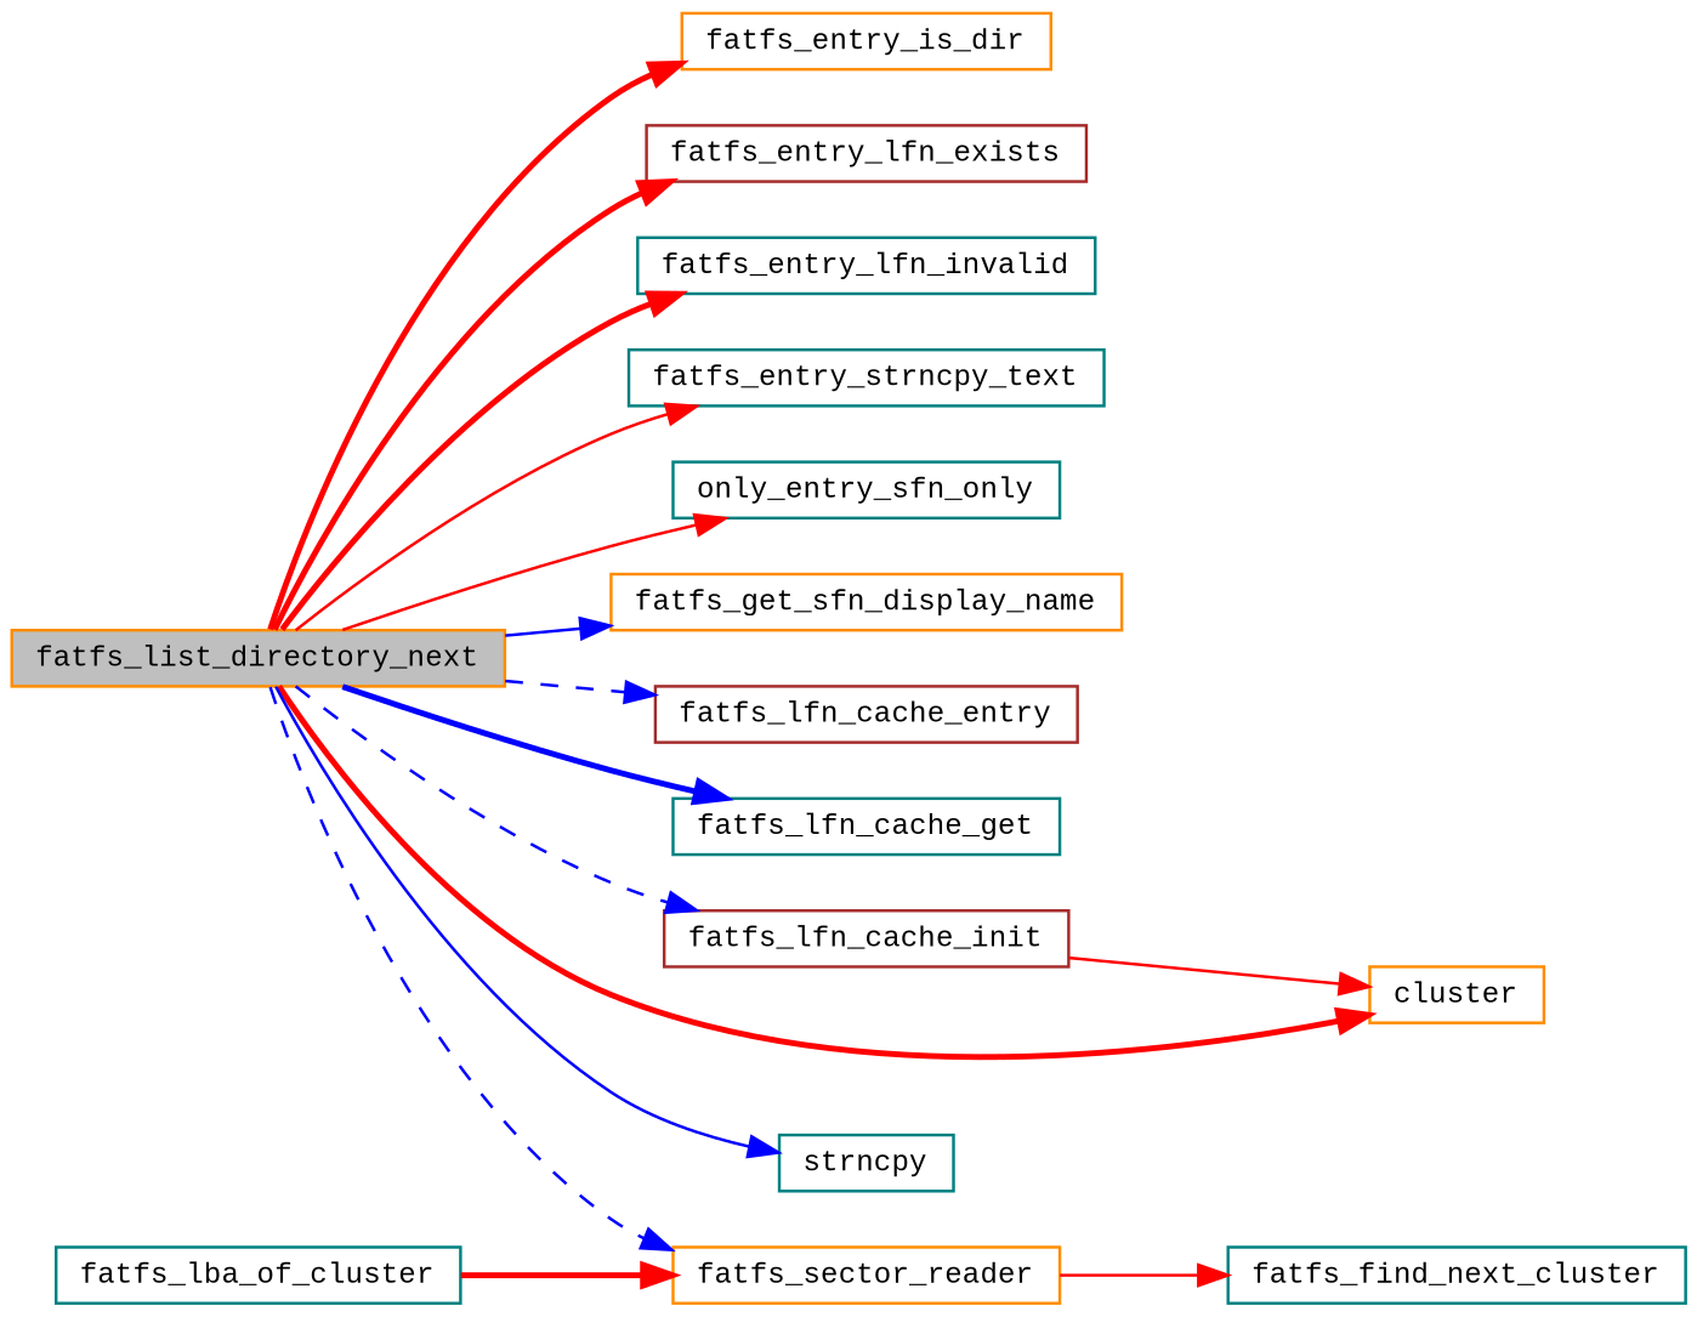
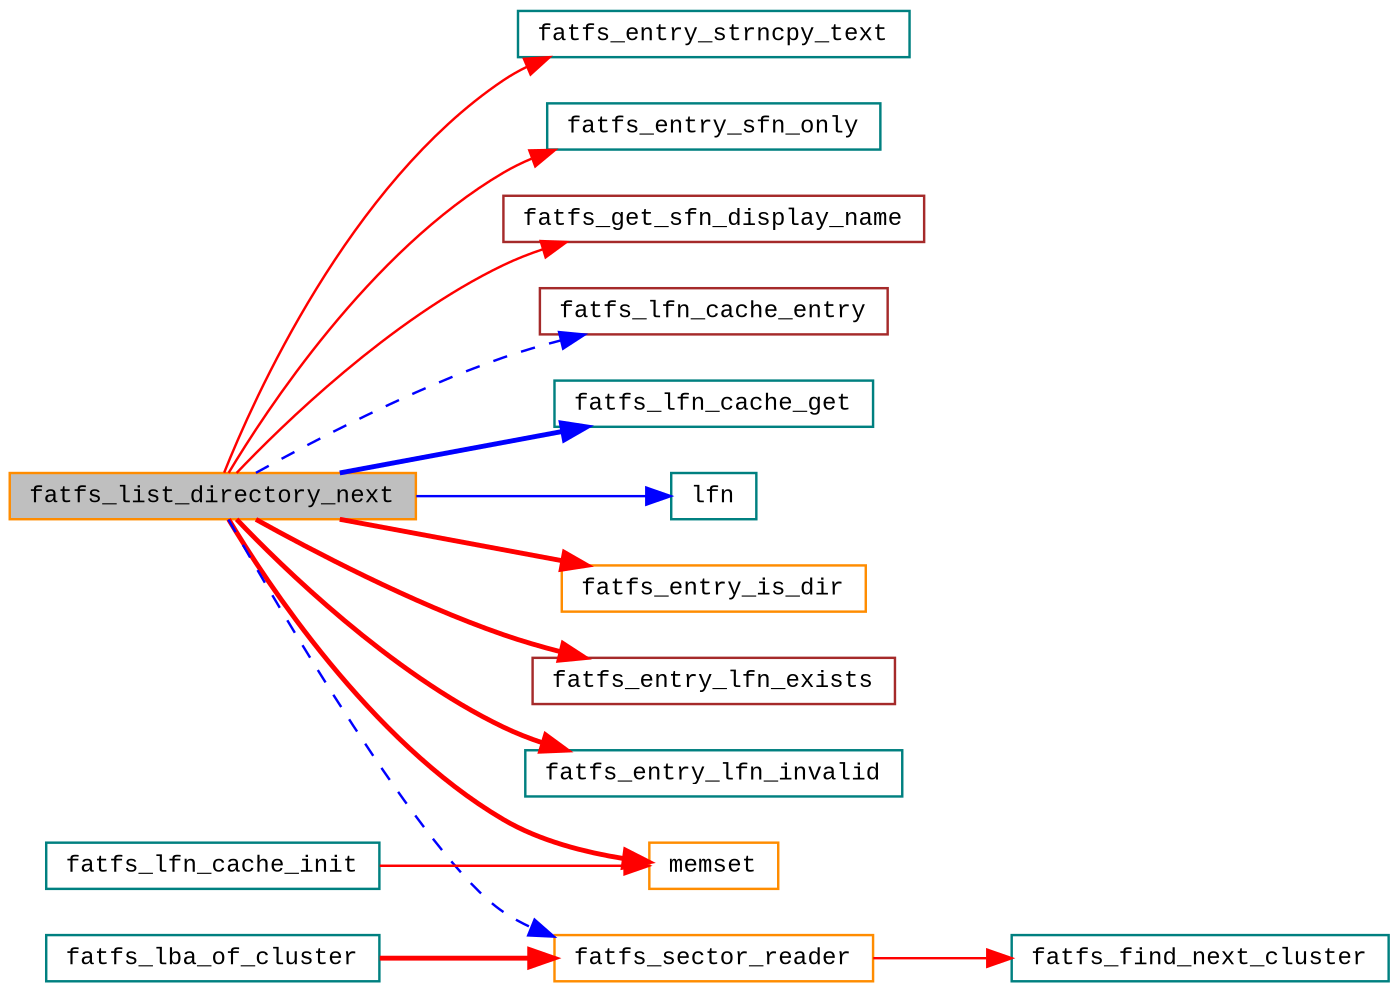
  digraph {
    fontname="Liberation Mono"
    rankdir=LR
    node [color=teal fillcolor=white fontname="Liberation Mono" fontsize=10 shape=record style=filled]
    edge [color=red fontname="Liberation Mono" fontsize=10 labelfontname=Helvetica labelfontsize=10 style=bold]
    n1 [color=darkorange fillcolor=grey75 fontcolor=black height=0.2 label=fatfs_list_directory_next width=0.4]
    n2 [color=darkorange height=0.2 label=fatfs_entry_is_dir width=0.4]
    n3 [color=brown height=0.2 label=fatfs_entry_lfn_exists width=0.4]
    n4 [height=0.2 label=fatfs_entry_lfn_invalid width=0.4]
    n5 [height=0.2 label=fatfs_entry_strncpy_text width=0.4]
-   n6 [height=0.2 label=only_entry_sfn_only width=0.4]
-   n7 [color=darkorange height=0.2 label=fatfs_get_sfn_display_name width=0.4]
+   n6 [height=0.2 label=fatfs_entry_sfn_only width=0.4]
+   n7 [color=brown height=0.2 label=fatfs_get_sfn_display_name width=0.4]
    n8 [color=brown height=0.2 label=fatfs_lfn_cache_entry width=0.4]
    n9 [height=0.2 label=fatfs_lfn_cache_get width=0.4]
-   n10 [color=brown height=0.2 label=fatfs_lfn_cache_init width=0.4]
-   n11 [color=darkorange height=0.2 label=cluster width=0.4]
+   n10 [height=0.2 label=fatfs_lfn_cache_init width=0.4]
+   n11 [color=darkorange height=0.2 label=memset width=0.4]
    n12 [color=darkorange height=0.2 label=fatfs_sector_reader width=0.4]
-   n13 [height=0.2 label=strncpy width=0.4]
+   n13 [height=0.2 label=lfn width=0.4]
    n14 [height=0.2 label=fatfs_find_next_cluster width=0.4]
    n15 [height=0.2 label=fatfs_lba_of_cluster width=0.4]
    n1 -> n2
    n1 -> n3
    n1 -> n4
    n1 -> n5 [style=solid]
    n1 -> n6 [style=solid]
-   n1 -> n7 [color=blue style=solid]
+   n1 -> n7 [style=solid]
    n1 -> n8 [color=blue style=dashed]
    n1 -> n9 [color=blue]
-   n1 -> n10 [color=blue style=dashed]
    n1 -> n11
    n1 -> n12 [color=blue style=dashed]
    n1 -> n13 [color=blue style=solid]
    n10 -> n11 [style=solid]
    n12 -> n14 [style=solid]
    n15 -> n12
  }
